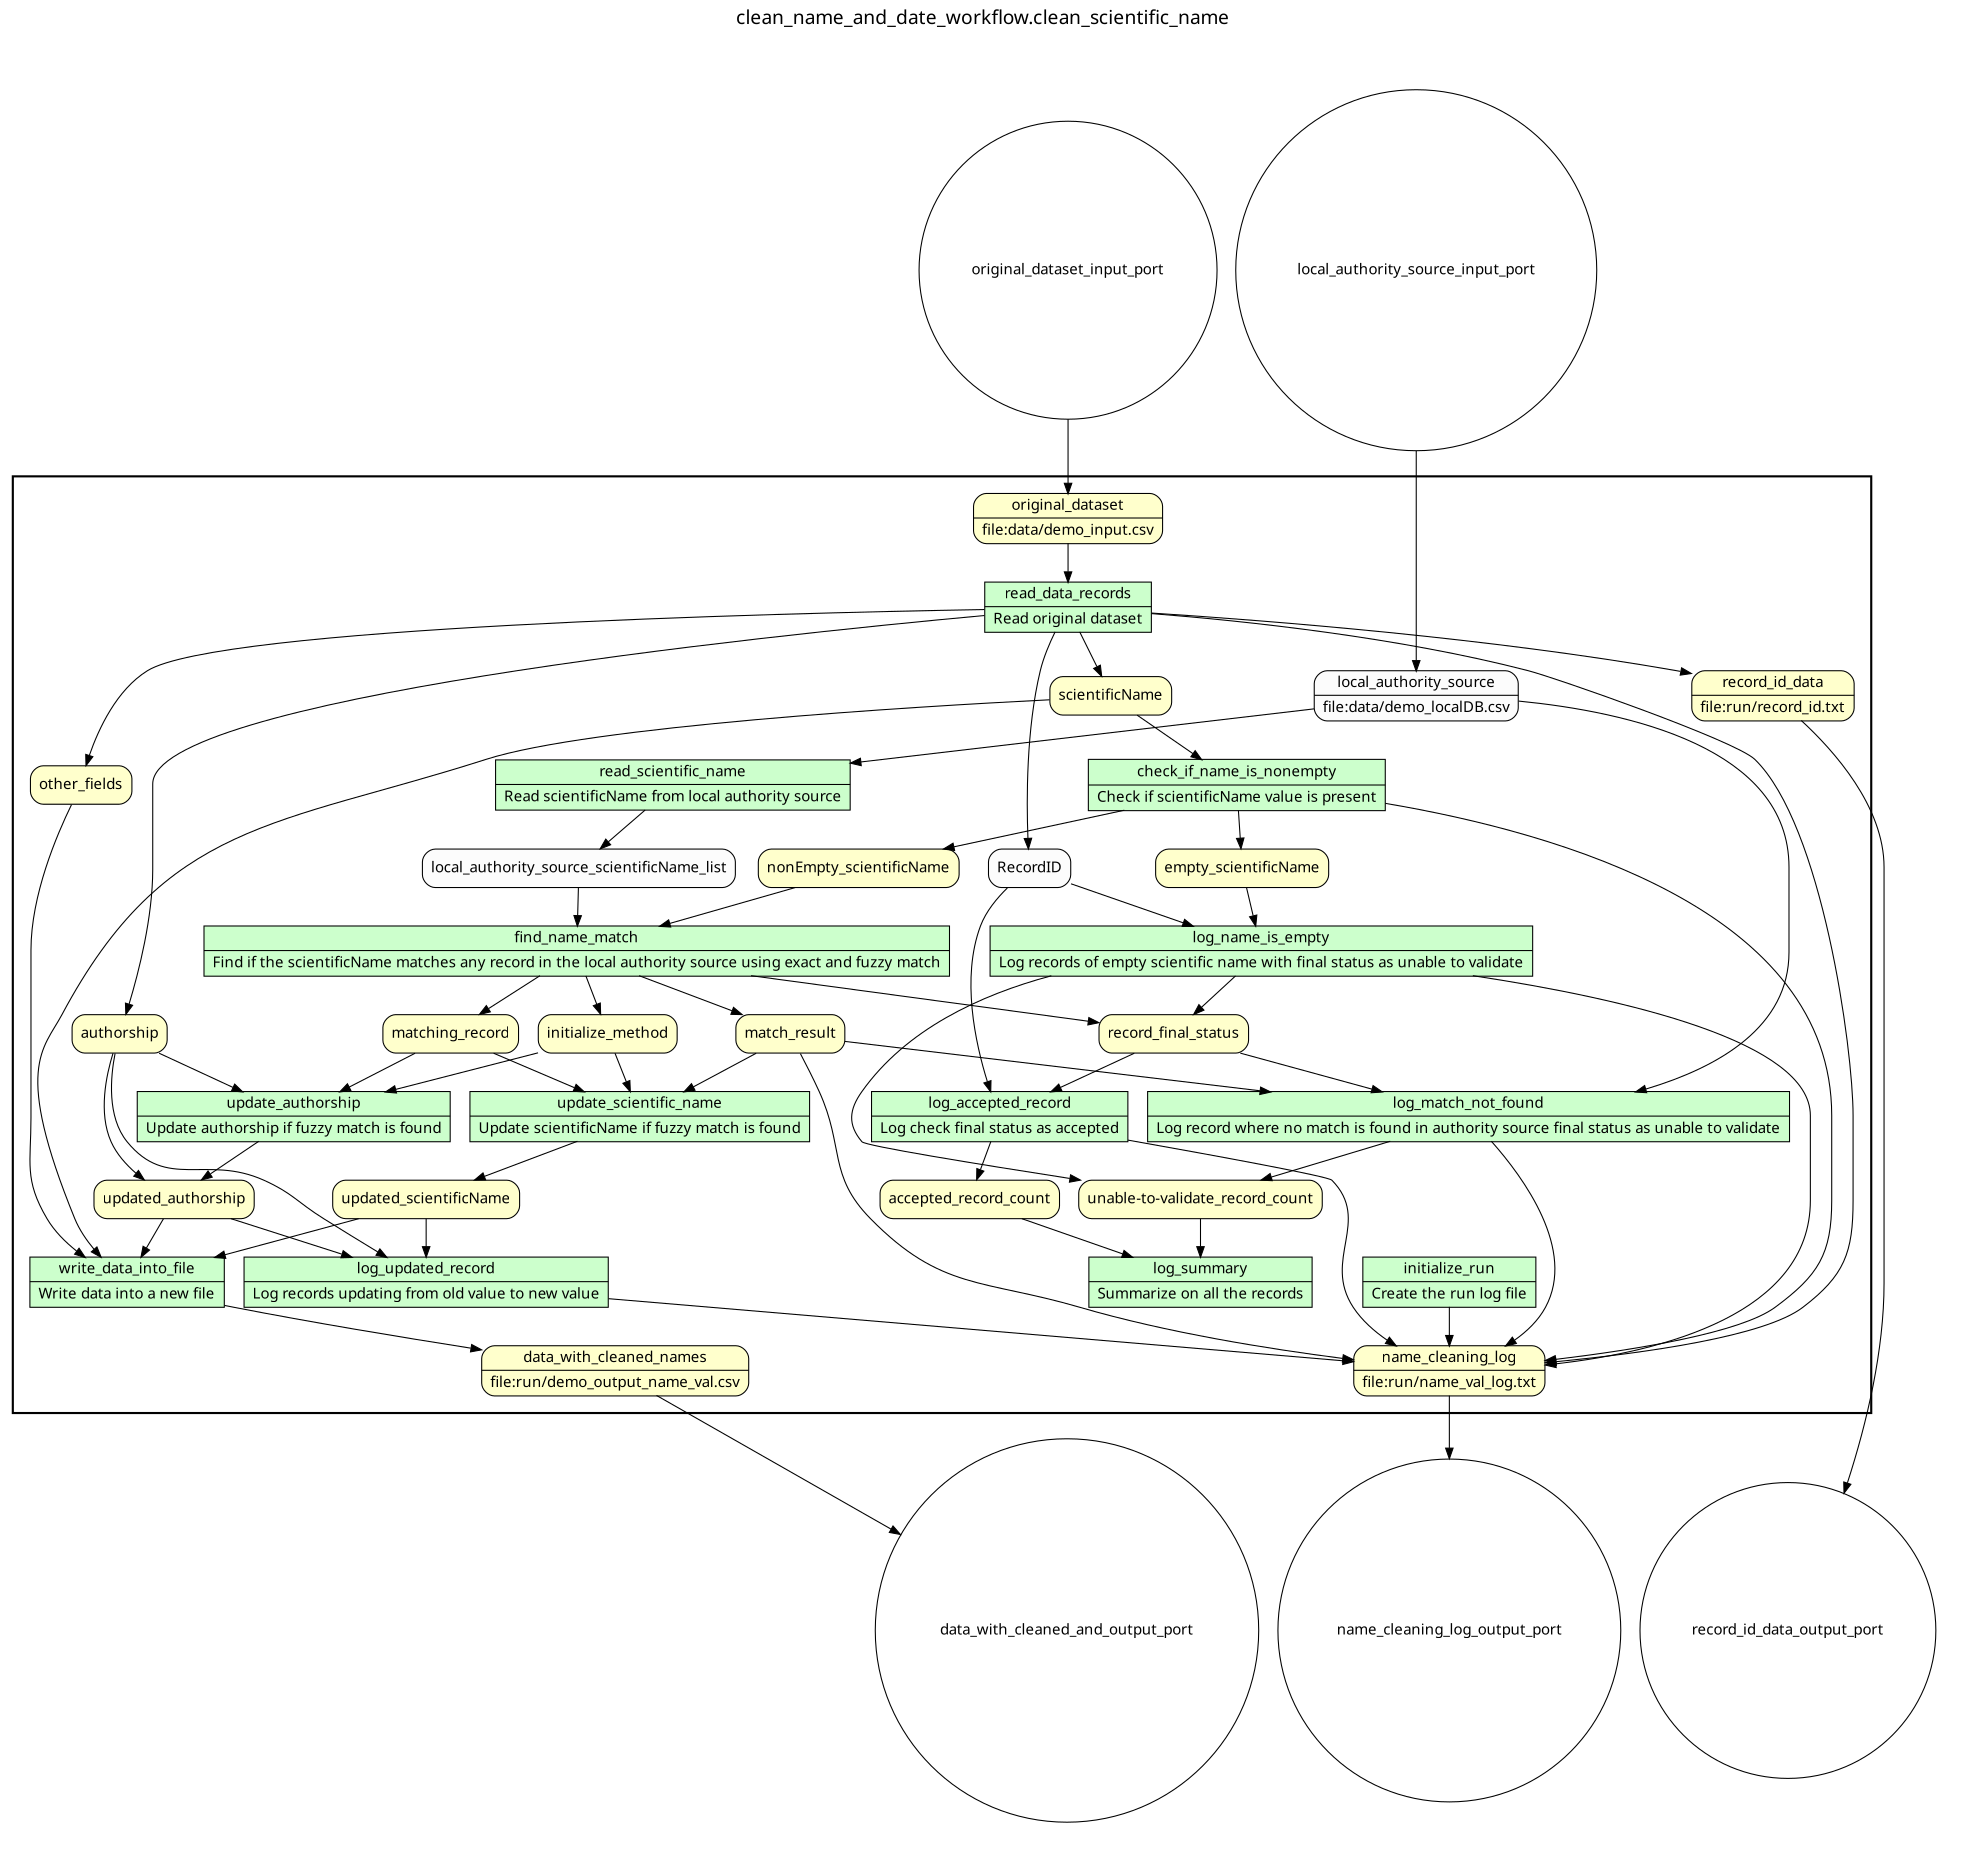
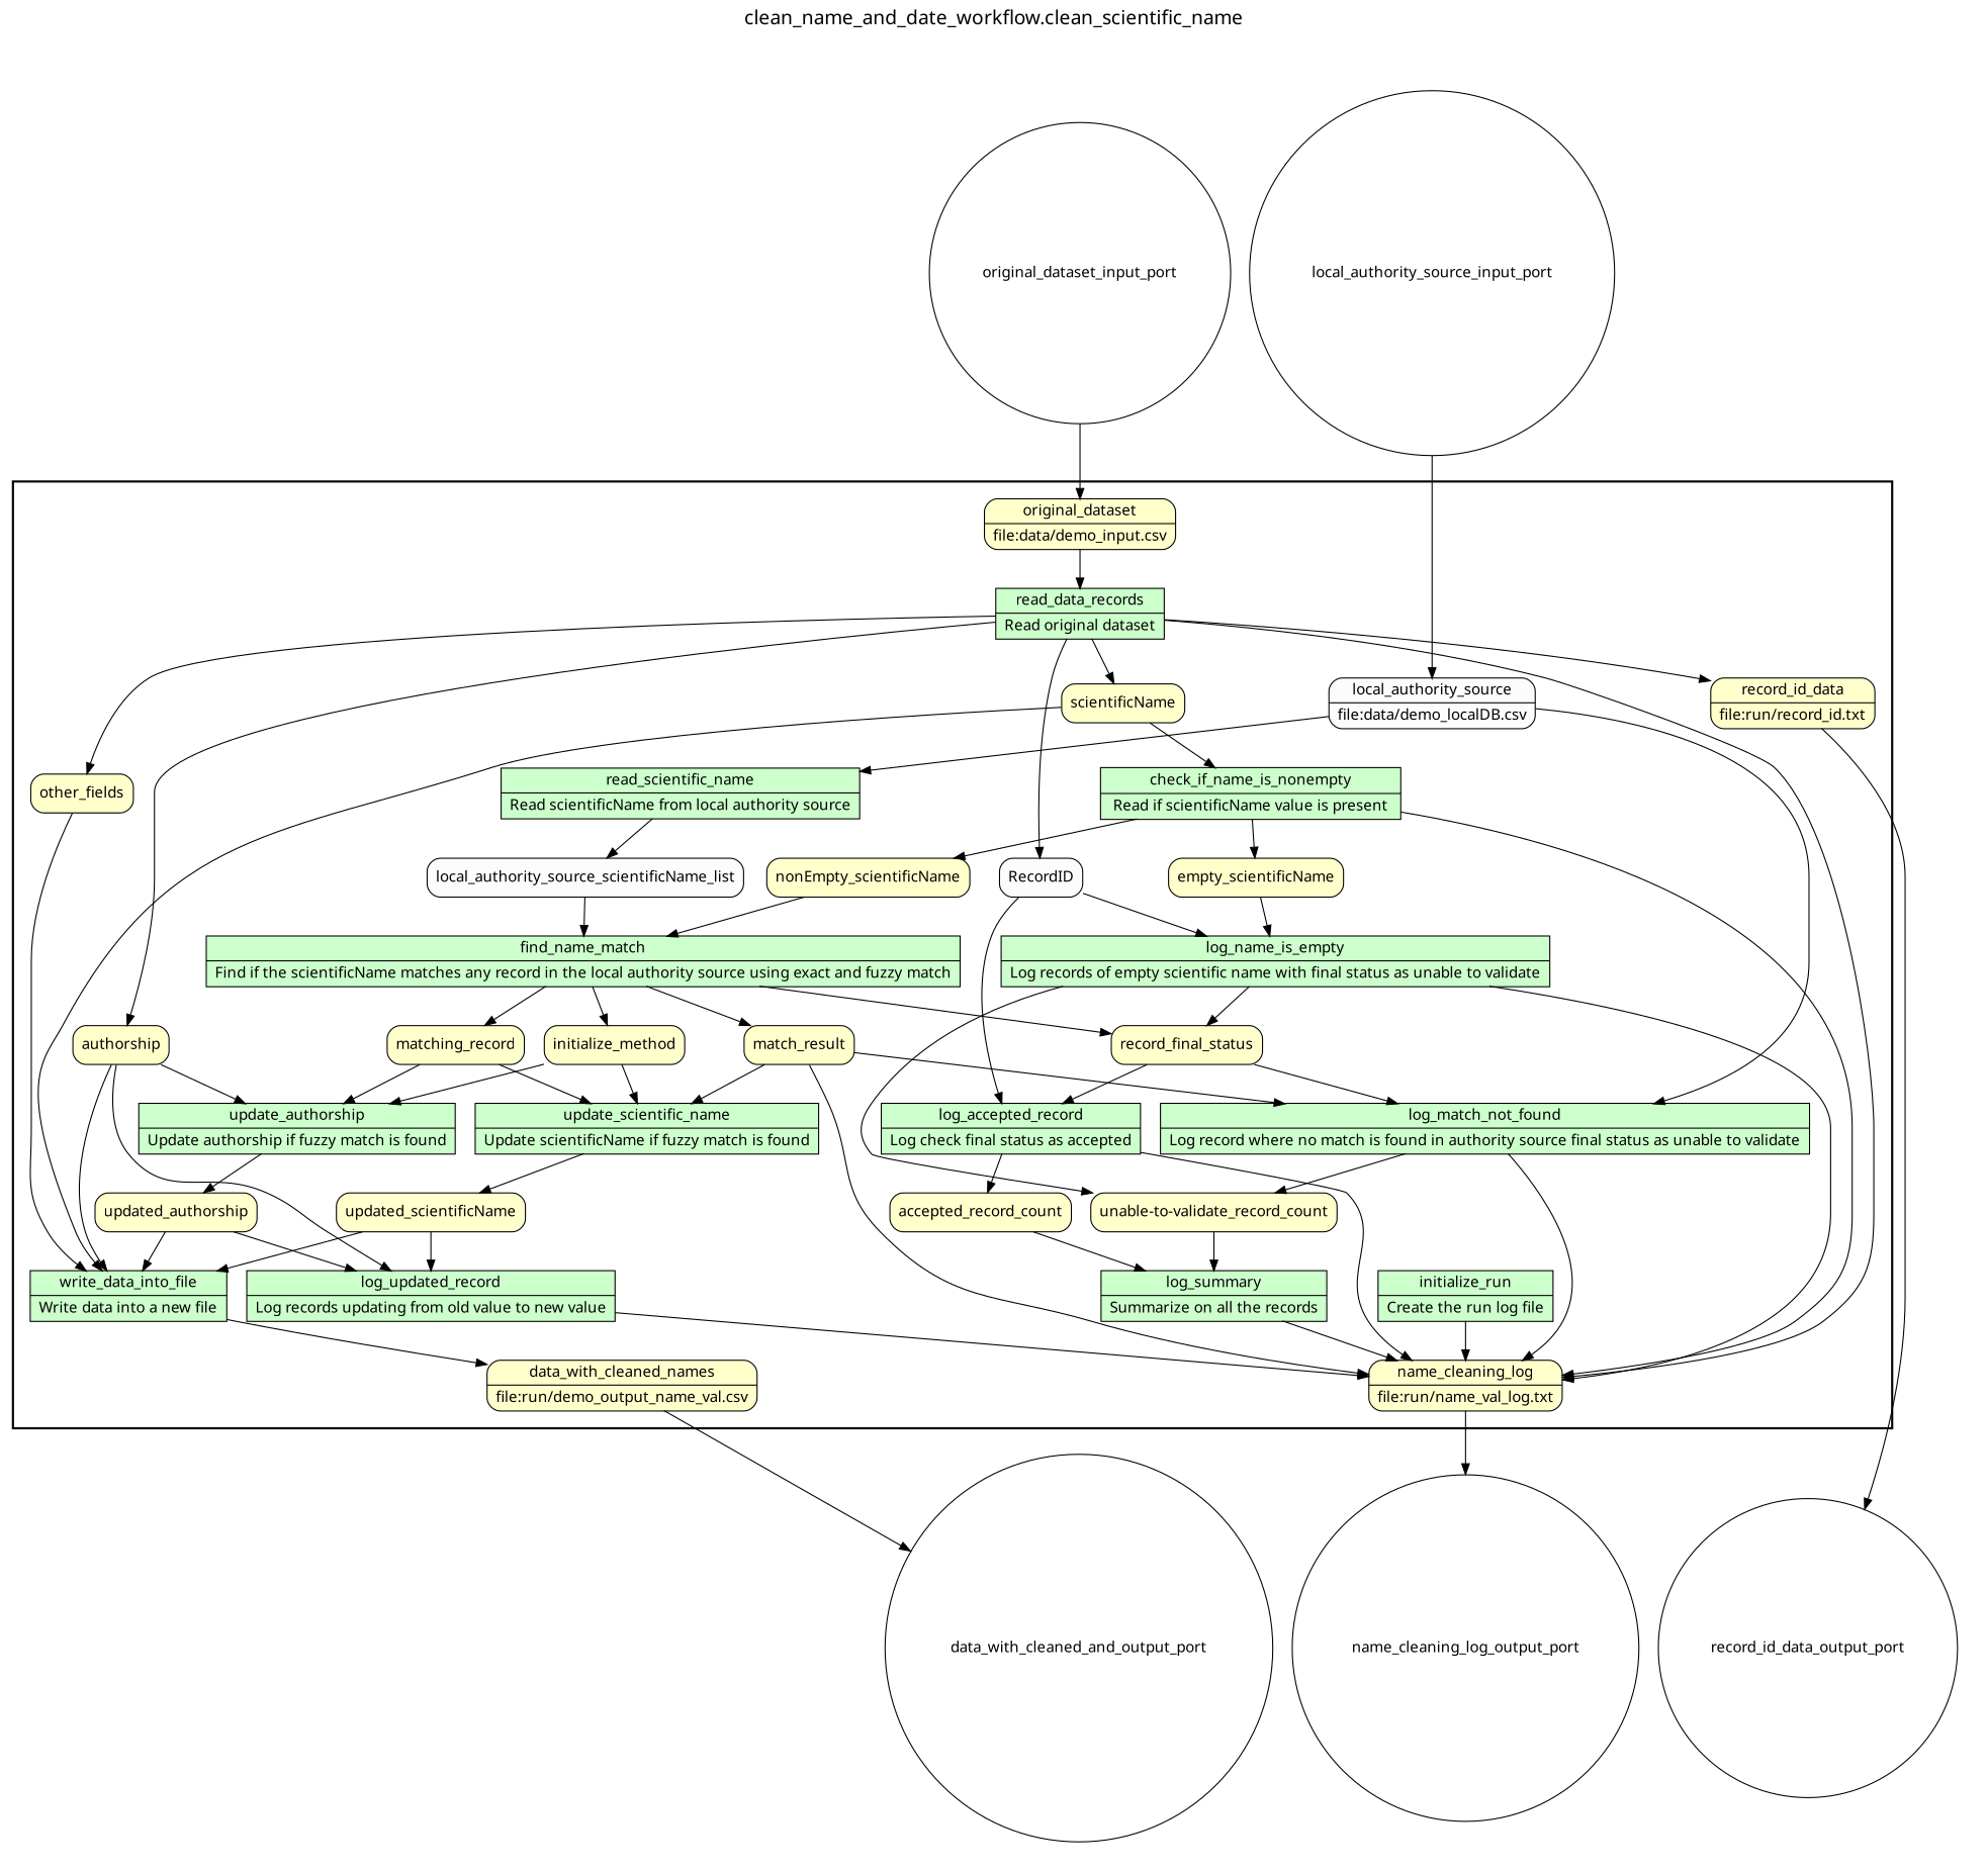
  digraph {
    fontname="Noto Sans"
    fontsize=18
    label="clean_name_and_date_workflow.clean_scientific_name"
    labelloc=t
    rankdir=TB
    node [fillcolor="#FFFFCC" fontname="Noto Sans" peripheries=1 shape=record style="rounded,filled"]
    edge [fontname="Noto Sans"]
    n1 [fillcolor="#CCFFCC" label="{<f0> initialize_run |<f1> Create the run log file}" rankdir=LR style=filled]
    n2 [label="{<f0> name_cleaning_log |<f1> file\:run/name_val_log.txt}" rankdir=LR]
    n3 [fillcolor="#CCFFCC" label="{<f0> read_scientific_name |<f1> Read scientificName from local authority source}" rankdir=LR style=filled]
    local_authority_source_scientificName_list [fillcolor="#FCFCFC" shape=box]
    n5 [fillcolor="#CCFFCC" label="{<f0> read_data_records |<f1> Read original dataset}" rankdir=LR style=filled]
    n6 [label="{<f0> record_id_data |<f1> file\:run/record_id.txt}" rankdir=LR]
    scientificName [shape=box]
    authorship [shape=box]
    other_fields [shape=box]
    RecordID [fillcolor="#FCFCFC" shape=box]
-   n11 [fillcolor="#CCFFCC" label="{<f0> check_if_name_is_nonempty |<f1> Check if scientificName value is present}" rankdir=LR style=filled]
+   n11 [fillcolor="#CCFFCC" label="{<f0> check_if_name_is_nonempty |<f1> Read if scientificName value is present}" rankdir=LR style=filled]
    empty_scientificName [shape=box]
    nonEmpty_scientificName [shape=box]
    n14 [fillcolor="#CCFFCC" label="{<f0> log_name_is_empty |<f1> Log records of empty scientific name with final status as unable to validate}" rankdir=LR style=filled]
    record_final_status [shape=box]
    "unable-to-validate_record_count" [shape=box]
    n17 [fillcolor="#CCFFCC" label="{<f0> find_name_match |<f1> Find if the scientificName matches any record in the local authority source using exact and fuzzy match}" rankdir=LR style=filled]
    match_result [shape=box]
    n19 [label=initialize_method shape=box]
    matching_record [shape=box]
    n21 [fillcolor="#CCFFCC" label="{<f0> log_match_not_found |<f1> Log record where no match is found in authority source final status as unable to validate}" rankdir=LR style=filled]
    n22 [fillcolor="#CCFFCC" label="{<f0> update_scientific_name |<f1> Update scientificName if fuzzy match is found}" rankdir=LR style=filled]
    updated_scientificName [shape=box]
    n24 [fillcolor="#CCFFCC" label="{<f0> update_authorship |<f1> Update authorship if fuzzy match is found}" rankdir=LR style=filled]
    updated_authorship [shape=box]
    n26 [fillcolor="#CCFFCC" label="{<f0> log_updated_record |<f1> Log records updating from old value to new value}" rankdir=LR style=filled]
    n27 [fillcolor="#CCFFCC" label="{<f0> log_accepted_record |<f1> Log check final status as accepted}" rankdir=LR style=filled]
    accepted_record_count [shape=box]
    n29 [fillcolor="#CCFFCC" label="{<f0> write_data_into_file |<f1> Write data into a new file}" rankdir=LR style=filled]
    n30 [label="{<f0> data_with_cleaned_names |<f1> file\:run/demo_output_name_val.csv}" rankdir=LR]
    n31 [fillcolor="#CCFFCC" label="{<f0> log_summary |<f1> Summarize on all the records}" rankdir=LR style=filled]
    n32 [label="{<f0> original_dataset |<f1> file\:data/demo_input.csv}" rankdir=LR]
    n33 [fillcolor="#FCFCFC" label="{<f0> local_authority_source |<f1> file\:data/demo_localDB.csv}" rankdir=LR]
    local_authority_source_input_port [fillcolor="#FFFFFF" shape=circle width=0.2]
    original_dataset_input_port [fillcolor="#FFFFFF" shape=circle width=0.2]
    n36 [fillcolor="#FFFFFF" label=data_with_cleaned_and_output_port shape=circle width=0.2]
    name_cleaning_log_output_port [fillcolor="#FFFFFF" shape=circle width=0.2]
    record_id_data_output_port [fillcolor="#FFFFFF" shape=circle width=0.2]
    subgraph cluster_1 {
      color=black
      label=""
      penwidth=2
      subgraph cluster_2 {
        color=white
        label=""
        penwidth=2
        n1
        n2
        n3
        local_authority_source_scientificName_list
        n5
        n6
        scientificName
        authorship
        other_fields
        RecordID
        n11
        empty_scientificName
        nonEmpty_scientificName
        n14
        record_final_status
        "unable-to-validate_record_count"
        n17
        match_result
        n19
        matching_record
        n21
        n22
        updated_scientificName
        n24
        updated_authorship
        n26
        n27
        accepted_record_count
        n29
        n30
        n31
        n32
        n33
      }
    }
    subgraph cluster_3 {
      color=white
      label=""
      subgraph cluster_4 {
        color=white
        label=""
        n36
        name_cleaning_log_output_port
        record_id_data_output_port
      }
    }
    subgraph cluster_5 {
      color=white
      label=""
      subgraph cluster_6 {
        color=white
        label=""
        local_authority_source_input_port
        original_dataset_input_port
      }
    }
    n1 -> n2
    n2 -> name_cleaning_log_output_port
    n3 -> local_authority_source_scientificName_list
    local_authority_source_scientificName_list -> n17
    n5 -> n2
    n5 -> n6
    n5 -> scientificName
    n5 -> authorship
    n5 -> other_fields
    n5 -> RecordID
    n6 -> record_id_data_output_port
    scientificName -> n11
    scientificName -> n29
    authorship -> n24
    authorship -> n26
-   authorship -> updated_authorship
+   authorship -> n29
    other_fields -> n29
    RecordID -> n14
    RecordID -> n27
    n11 -> n2
    n11 -> empty_scientificName
    n11 -> nonEmpty_scientificName
    empty_scientificName -> n14
    nonEmpty_scientificName -> n17
    n14 -> n2
    n14 -> record_final_status
    n14 -> "unable-to-validate_record_count"
    record_final_status -> n21
    record_final_status -> n27
    "unable-to-validate_record_count" -> n31
    n17 -> record_final_status
    n17 -> match_result
    n17 -> n19
    n17 -> matching_record
    match_result -> n2
    match_result -> n21
    match_result -> n22
    n19 -> n22
    n19 -> n24
    matching_record -> n22
    matching_record -> n24
    n21 -> n2
    n21 -> "unable-to-validate_record_count"
    n22 -> updated_scientificName
    updated_scientificName -> n26
    updated_scientificName -> n29
    n24 -> updated_authorship
    updated_authorship -> n26
    updated_authorship -> n29
    n26 -> n2
    n27 -> n2
    n27 -> accepted_record_count
    accepted_record_count -> n31
    n29 -> n30
    n30 -> n36
+   n31 -> n2
    n32 -> n5
    n33 -> n3
    n33 -> n21
    local_authority_source_input_port -> n33
    original_dataset_input_port -> n32
  }
